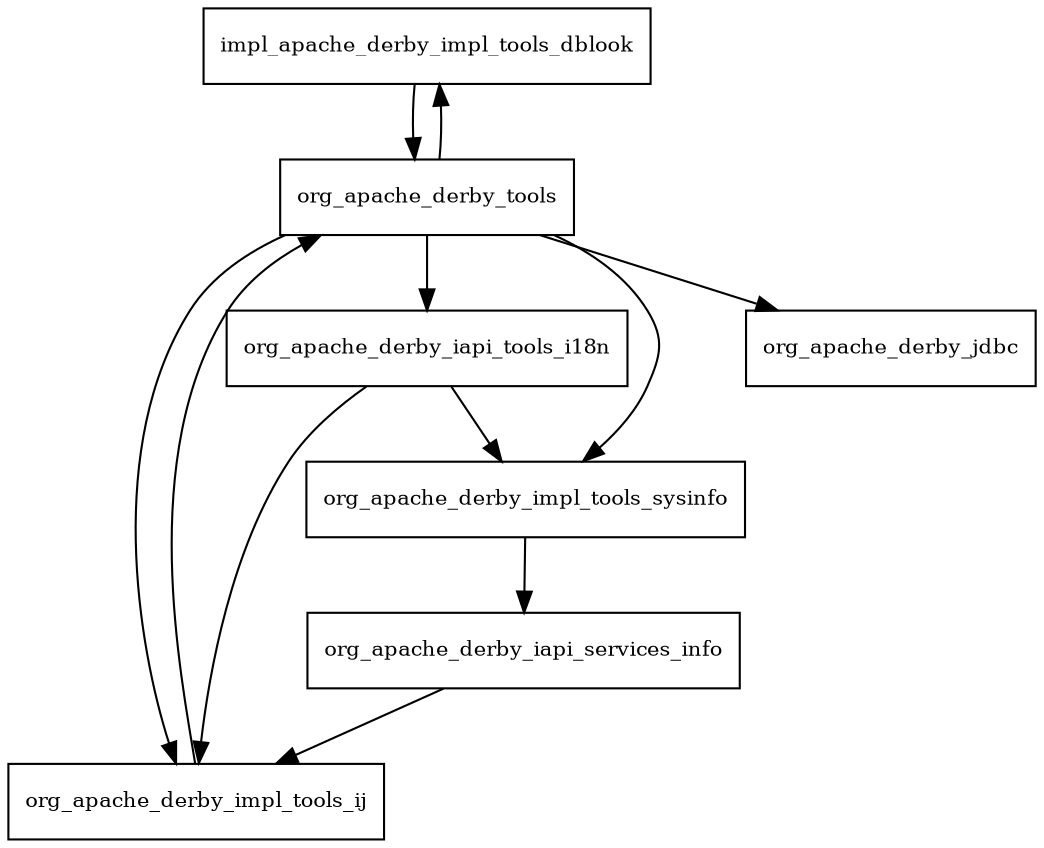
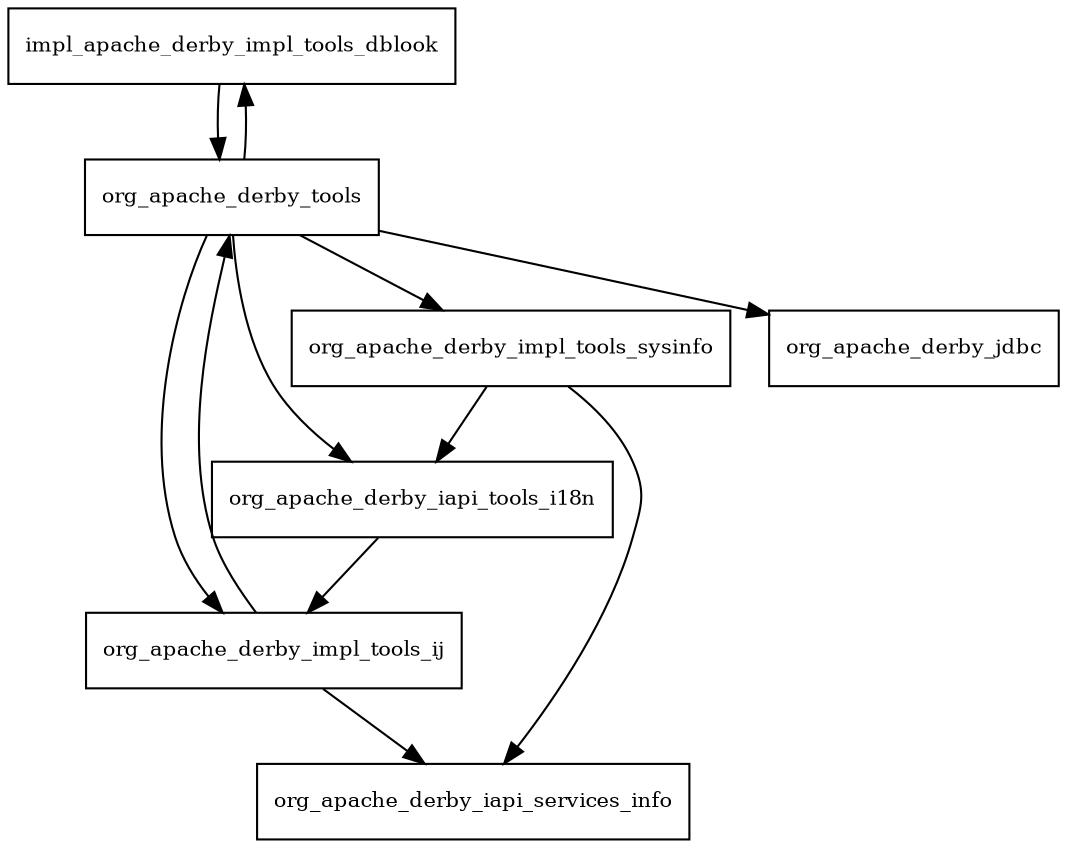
  digraph {
    node [fontsize=10.0 shape=box]
    n1 [label=impl_apache_derby_impl_tools_dblook]
    org_apache_derby_tools
    org_apache_derby_impl_tools_ij
    org_apache_derby_iapi_tools_i18n
    org_apache_derby_impl_tools_sysinfo
    org_apache_derby_jdbc
    org_apache_derby_iapi_services_info
    n1 -> org_apache_derby_tools
    org_apache_derby_tools -> n1
    org_apache_derby_tools -> org_apache_derby_impl_tools_ij
    org_apache_derby_tools -> org_apache_derby_iapi_tools_i18n
    org_apache_derby_tools -> org_apache_derby_impl_tools_sysinfo
    org_apache_derby_tools -> org_apache_derby_jdbc
    org_apache_derby_impl_tools_ij -> org_apache_derby_tools
-   org_apache_derby_iapi_services_info -> org_apache_derby_impl_tools_ij
+   org_apache_derby_impl_tools_ij -> org_apache_derby_iapi_services_info
    org_apache_derby_iapi_tools_i18n -> org_apache_derby_impl_tools_ij
-   org_apache_derby_iapi_tools_i18n -> org_apache_derby_impl_tools_sysinfo
+   org_apache_derby_impl_tools_sysinfo -> org_apache_derby_iapi_tools_i18n
    org_apache_derby_impl_tools_sysinfo -> org_apache_derby_iapi_services_info
  }
